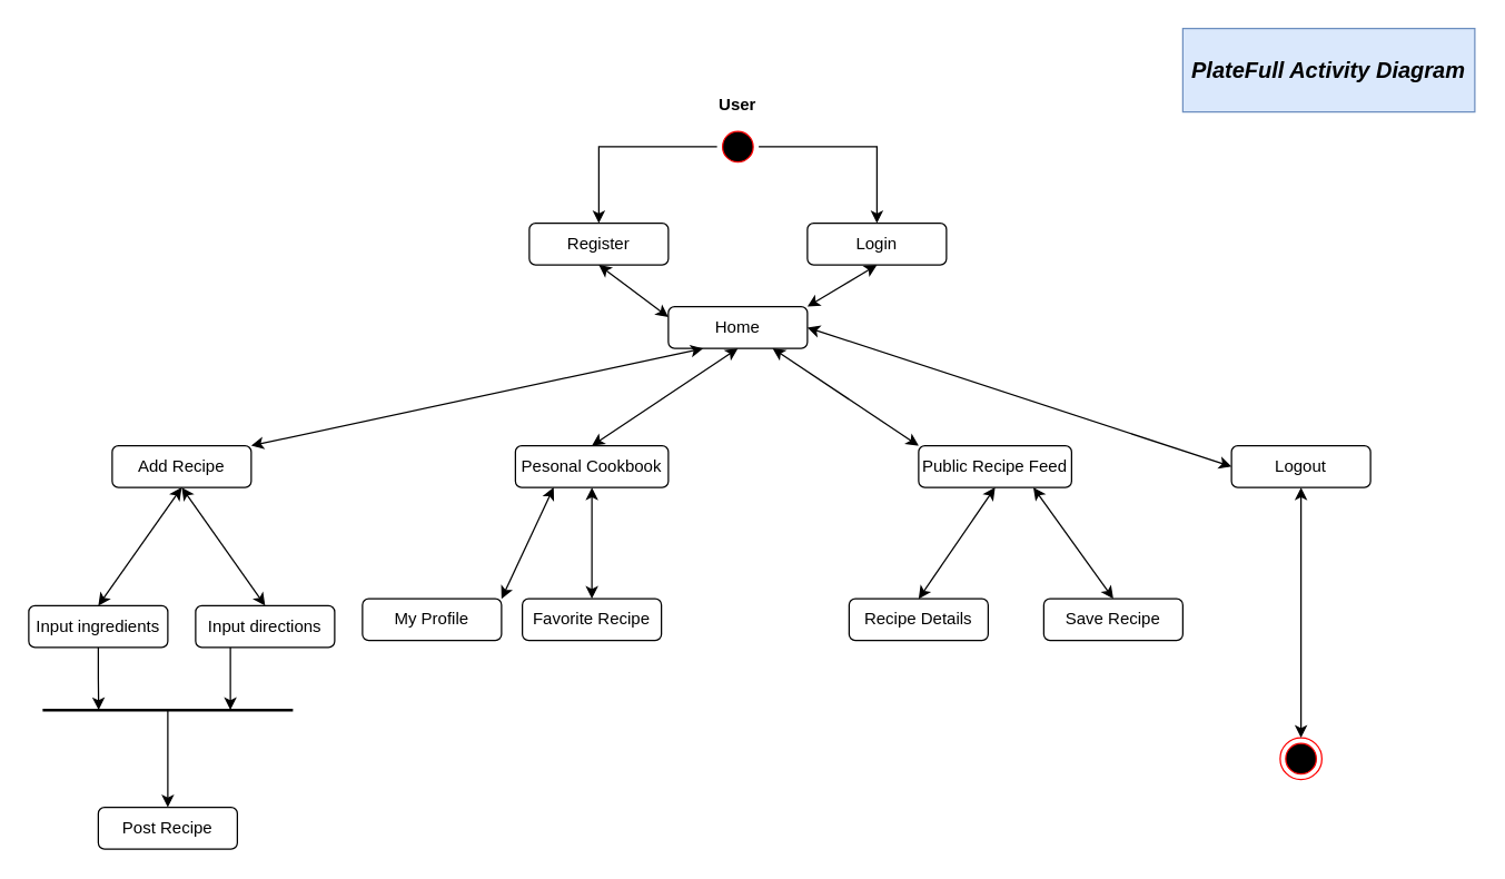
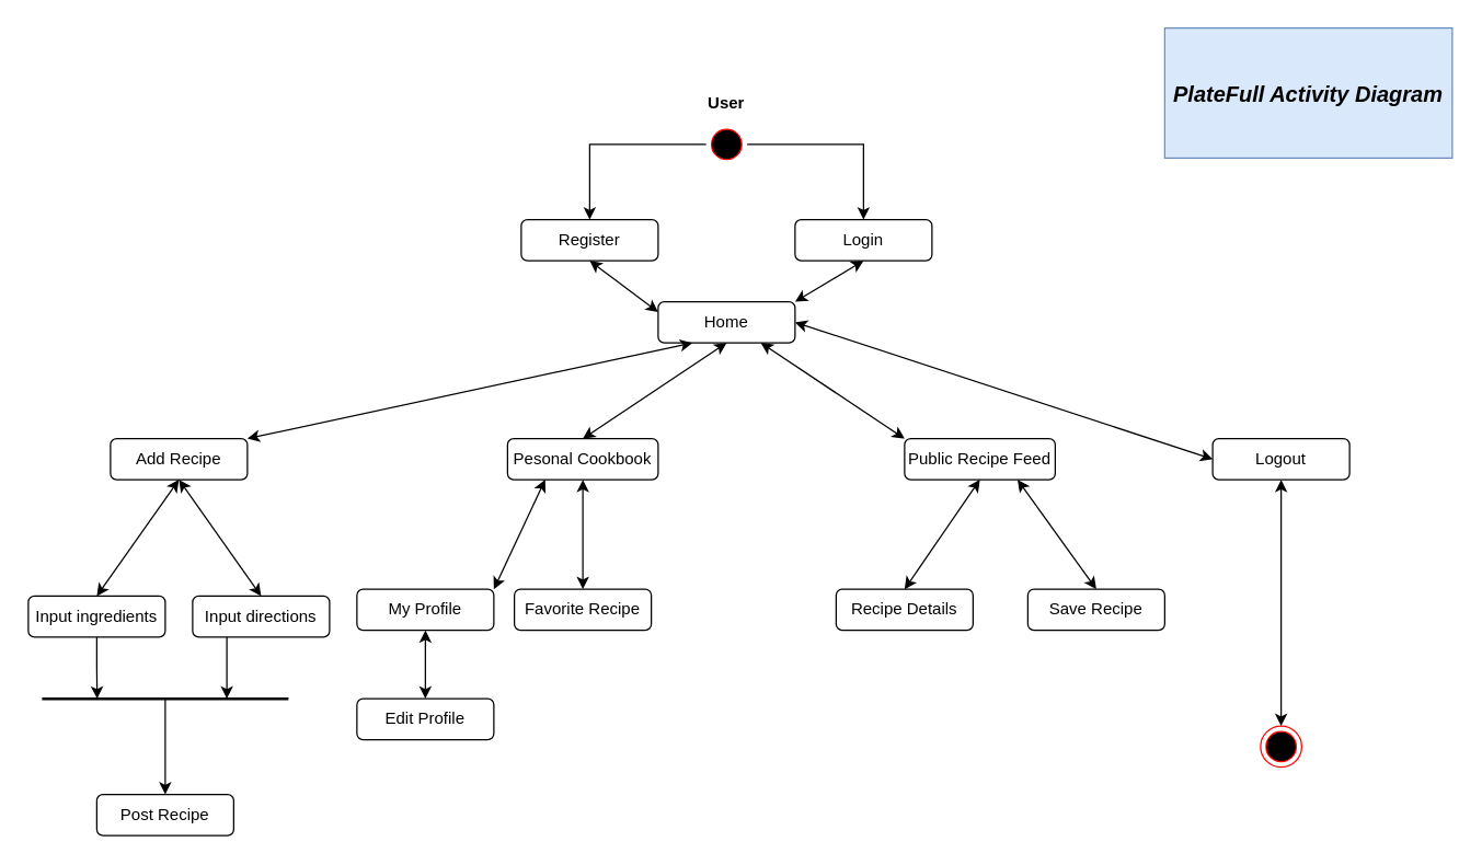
  <mxCell id="0" />
  <mxCell id="1" parent="0" />
  <mxCell id="2" style="edgeStyle=orthogonalEdgeStyle;rounded=0;orthogonalLoop=1;jettySize=auto;html=1;exitX=0.5;exitY=1;exitDx=0;exitDy=0;" parent="1" source="3" edge="1"><mxGeometry relative="1" as="geometry"><mxPoint x="430.043" y="190.391" as="targetPoint" /></mxGeometry></mxCell>
  <mxCell id="3" value="Register" style="rounded=1;whiteSpace=wrap;html=1;" parent="1" vertex="1"><mxGeometry x="380" y="160" width="100" height="30" as="geometry" /></mxCell>
  <mxCell id="4" value="Login" style="rounded=1;whiteSpace=wrap;html=1;" parent="1" vertex="1"><mxGeometry x="580" y="160" width="100" height="30" as="geometry" /></mxCell>
  <mxCell id="5" value="Home" style="rounded=1;whiteSpace=wrap;html=1;" parent="1" vertex="1"><mxGeometry x="480" y="220" width="100" height="30" as="geometry" /></mxCell>
  <mxCell id="6" value="Add Recipe" style="rounded=1;whiteSpace=wrap;html=1;" parent="1" vertex="1"><mxGeometry x="80" y="320" width="100" height="30" as="geometry" /></mxCell>
  <mxCell id="7" value="Pesonal Cookbook" style="rounded=1;whiteSpace=wrap;html=1;" parent="1" vertex="1"><mxGeometry x="370" y="320" width="110" height="30" as="geometry" /></mxCell>
  <mxCell id="8" value="Public Recipe Feed" style="rounded=1;whiteSpace=wrap;html=1;" parent="1" vertex="1"><mxGeometry x="660" y="320" width="110" height="30" as="geometry" /></mxCell>
  <mxCell id="9" value="My Profile" style="rounded=1;whiteSpace=wrap;html=1;" parent="1" vertex="1"><mxGeometry x="260" y="430" width="100" height="30" as="geometry" /></mxCell>
  <mxCell id="10" value="Favorite Recipe" style="rounded=1;whiteSpace=wrap;html=1;" parent="1" vertex="1"><mxGeometry x="375" y="430" width="100" height="30" as="geometry" /></mxCell>
  <mxCell id="11" value="&lt;b&gt;User&lt;/b&gt;" style="text;html=1;strokeColor=none;fillColor=none;align=center;verticalAlign=middle;whiteSpace=wrap;rounded=0;" parent="1" vertex="1"><mxGeometry x="500" y="60" width="60" height="30" as="geometry" /></mxCell>
  <mxCell id="12" value="Recipe Details" style="rounded=1;whiteSpace=wrap;html=1;" parent="1" vertex="1"><mxGeometry x="610" y="430" width="100" height="30" as="geometry" /></mxCell>
  <mxCell id="13" value="" style="endArrow=classic;startArrow=classic;html=1;rounded=0;exitX=0.5;exitY=1;exitDx=0;exitDy=0;entryX=0;entryY=0.25;entryDx=0;entryDy=0;" parent="1" source="3" target="5" edge="1"><mxGeometry width="50" height="50" relative="1" as="geometry"><mxPoint x="540" y="380" as="sourcePoint" /><mxPoint x="590" y="330" as="targetPoint" /></mxGeometry></mxCell>
  <mxCell id="14" value="" style="endArrow=classic;startArrow=classic;html=1;rounded=0;entryX=0.5;entryY=1;entryDx=0;entryDy=0;exitX=1;exitY=0;exitDx=0;exitDy=0;" parent="1" source="5" target="4" edge="1"><mxGeometry width="50" height="50" relative="1" as="geometry"><mxPoint x="540" y="380" as="sourcePoint" /><mxPoint x="590" y="330" as="targetPoint" /></mxGeometry></mxCell>
  <mxCell id="15" value="" style="endArrow=classic;startArrow=classic;html=1;rounded=0;exitX=0.25;exitY=1;exitDx=0;exitDy=0;entryX=1;entryY=0;entryDx=0;entryDy=0;" parent="1" source="5" target="6" edge="1"><mxGeometry width="50" height="50" relative="1" as="geometry"><mxPoint x="540" y="380" as="sourcePoint" /><mxPoint x="590" y="330" as="targetPoint" /></mxGeometry></mxCell>
  <mxCell id="16" value="" style="endArrow=classic;startArrow=classic;html=1;rounded=0;exitX=0.5;exitY=0;exitDx=0;exitDy=0;entryX=0.5;entryY=1;entryDx=0;entryDy=0;" parent="1" source="7" target="5" edge="1"><mxGeometry width="50" height="50" relative="1" as="geometry"><mxPoint x="540" y="390" as="sourcePoint" /><mxPoint x="590" y="340" as="targetPoint" /></mxGeometry></mxCell>
  <mxCell id="17" value="" style="endArrow=classic;startArrow=classic;html=1;rounded=0;exitX=0;exitY=0;exitDx=0;exitDy=0;entryX=0.75;entryY=1;entryDx=0;entryDy=0;" parent="1" source="8" target="5" edge="1"><mxGeometry width="50" height="50" relative="1" as="geometry"><mxPoint x="540" y="390" as="sourcePoint" /><mxPoint x="590" y="340" as="targetPoint" /></mxGeometry></mxCell>
  <mxCell id="18" value="" style="endArrow=classic;startArrow=classic;html=1;rounded=0;exitX=1;exitY=0;exitDx=0;exitDy=0;entryX=0.25;entryY=1;entryDx=0;entryDy=0;" parent="1" source="9" target="7" edge="1"><mxGeometry width="50" height="50" relative="1" as="geometry"><mxPoint x="540" y="390" as="sourcePoint" /><mxPoint x="590" y="340" as="targetPoint" /></mxGeometry></mxCell>
  <mxCell id="19" value="" style="endArrow=classic;startArrow=classic;html=1;rounded=0;exitX=0.5;exitY=0;exitDx=0;exitDy=0;entryX=0.5;entryY=1;entryDx=0;entryDy=0;" parent="1" source="10" target="7" edge="1"><mxGeometry width="50" height="50" relative="1" as="geometry"><mxPoint x="570" y="380" as="sourcePoint" /><mxPoint x="620" y="330" as="targetPoint" /></mxGeometry></mxCell>
  <mxCell id="20" value="" style="endArrow=classic;startArrow=classic;html=1;rounded=0;entryX=0.5;entryY=0;entryDx=0;entryDy=0;exitX=0.5;exitY=1;exitDx=0;exitDy=0;" parent="1" source="8" target="12" edge="1"><mxGeometry width="50" height="50" relative="1" as="geometry"><mxPoint x="570" y="380" as="sourcePoint" /><mxPoint x="620" y="330" as="targetPoint" /></mxGeometry></mxCell>
  <mxCell id="21" value="Save Recipe" style="rounded=1;whiteSpace=wrap;html=1;" parent="1" vertex="1"><mxGeometry x="750" y="430" width="100" height="30" as="geometry" /></mxCell>
  <mxCell id="22" value="" style="endArrow=classic;startArrow=classic;html=1;rounded=0;entryX=0.5;entryY=0;entryDx=0;entryDy=0;exitX=0.75;exitY=1;exitDx=0;exitDy=0;" parent="1" source="8" target="21" edge="1"><mxGeometry width="50" height="50" relative="1" as="geometry"><mxPoint x="895" y="350" as="sourcePoint" /><mxPoint x="830" y="440" as="targetPoint" /></mxGeometry></mxCell>
  <mxCell id="23" style="edgeStyle=orthogonalEdgeStyle;rounded=0;orthogonalLoop=1;jettySize=auto;html=1;exitX=1;exitY=0.5;exitDx=0;exitDy=0;" parent="1" source="25" target="4" edge="1"><mxGeometry relative="1" as="geometry" /></mxCell>
  <mxCell id="24" style="edgeStyle=orthogonalEdgeStyle;rounded=0;orthogonalLoop=1;jettySize=auto;html=1;exitX=0;exitY=0.5;exitDx=0;exitDy=0;entryX=0.5;entryY=0;entryDx=0;entryDy=0;" parent="1" source="25" target="3" edge="1"><mxGeometry relative="1" as="geometry" /></mxCell>
  <mxCell id="25" value="" style="ellipse;html=1;shape=startState;fillColor=#000000;strokeColor=#ff0000;" parent="1" vertex="1"><mxGeometry x="515" y="90" width="30" height="30" as="geometry" /></mxCell>
  <mxCell id="26" style="edgeStyle=orthogonalEdgeStyle;rounded=0;orthogonalLoop=1;jettySize=auto;html=1;exitX=0.5;exitY=1;exitDx=0;exitDy=0;" parent="1" source="27" edge="1"><mxGeometry relative="1" as="geometry"><mxPoint x="70.263" y="510" as="targetPoint" /></mxGeometry></mxCell>
  <mxCell id="27" value="Input ingredients" style="rounded=1;whiteSpace=wrap;html=1;" parent="1" vertex="1"><mxGeometry x="20" y="435" width="100" height="30" as="geometry" /></mxCell>
  <mxCell id="28" value="" style="endArrow=classic;startArrow=classic;html=1;rounded=0;exitX=0.5;exitY=0;exitDx=0;exitDy=0;entryX=0.5;entryY=1;entryDx=0;entryDy=0;" parent="1" source="27" target="6" edge="1"><mxGeometry width="50" height="50" relative="1" as="geometry"><mxPoint x="450" y="440" as="sourcePoint" /><mxPoint x="513" y="360" as="targetPoint" /></mxGeometry></mxCell>
+ <mxCell id="29" value="Edit Profile" style="rounded=1;whiteSpace=wrap;html=1;" parent="1" vertex="1"><mxGeometry x="260" y="510" width="100" height="30" as="geometry" /></mxCell>
+ <mxCell id="30" value="" style="endArrow=classic;startArrow=classic;html=1;rounded=0;exitX=0.5;exitY=0;exitDx=0;exitDy=0;entryX=0.5;entryY=1;entryDx=0;entryDy=0;" parent="1" source="29" target="9" edge="1"><mxGeometry width="50" height="50" relative="1" as="geometry"><mxPoint x="450" y="440" as="sourcePoint" /><mxPoint x="513" y="360" as="targetPoint" /></mxGeometry></mxCell>
  <mxCell id="31" value="Logout" style="rounded=1;whiteSpace=wrap;html=1;" parent="1" vertex="1"><mxGeometry x="885" y="320" width="100" height="30" as="geometry" /></mxCell>
  <mxCell id="32" value="" style="ellipse;html=1;shape=endState;fillColor=#000000;strokeColor=#ff0000;" parent="1" vertex="1"><mxGeometry x="920" y="530" width="30" height="30" as="geometry" /></mxCell>
  <mxCell id="33" value="" style="endArrow=classic;startArrow=classic;html=1;rounded=0;exitX=0;exitY=0.5;exitDx=0;exitDy=0;entryX=1;entryY=0.5;entryDx=0;entryDy=0;" parent="1" source="31" target="5" edge="1"><mxGeometry width="50" height="50" relative="1" as="geometry"><mxPoint x="840" y="330" as="sourcePoint" /><mxPoint x="565" y="260" as="targetPoint" /></mxGeometry></mxCell>
  <mxCell id="34" value="" style="endArrow=classic;startArrow=classic;html=1;rounded=0;exitX=0.5;exitY=0;exitDx=0;exitDy=0;entryX=0.5;entryY=1;entryDx=0;entryDy=0;" parent="1" source="32" target="31" edge="1"><mxGeometry width="50" height="50" relative="1" as="geometry"><mxPoint x="560" y="360" as="sourcePoint" /><mxPoint x="610" y="310" as="targetPoint" /></mxGeometry></mxCell>
  <mxCell id="35" value="" style="endArrow=none;html=1;rounded=0;strokeWidth=2;" parent="1" edge="1"><mxGeometry width="50" height="50" relative="1" as="geometry"><mxPoint x="30" y="510" as="sourcePoint" /><mxPoint x="210" y="510" as="targetPoint" /></mxGeometry></mxCell>
  <mxCell id="36" value="Post Recipe" style="rounded=1;whiteSpace=wrap;html=1;" parent="1" vertex="1"><mxGeometry x="70" y="580" width="100" height="30" as="geometry" /></mxCell>
  <mxCell id="37" style="edgeStyle=orthogonalEdgeStyle;rounded=0;orthogonalLoop=1;jettySize=auto;html=1;exitX=0.25;exitY=1;exitDx=0;exitDy=0;" parent="1" source="38" edge="1"><mxGeometry relative="1" as="geometry"><mxPoint x="165" y="510" as="targetPoint" /></mxGeometry></mxCell>
  <mxCell id="38" value="Input directions" style="rounded=1;whiteSpace=wrap;html=1;" parent="1" vertex="1"><mxGeometry x="140" y="435" width="100" height="30" as="geometry" /></mxCell>
  <mxCell id="39" value="" style="endArrow=classic;html=1;rounded=0;entryX=0.5;entryY=0;entryDx=0;entryDy=0;" parent="1" target="36" edge="1"><mxGeometry width="50" height="50" relative="1" as="geometry"><mxPoint x="120" y="510" as="sourcePoint" /><mxPoint x="550" y="500" as="targetPoint" /></mxGeometry></mxCell>
  <mxCell id="40" value="" style="endArrow=classic;startArrow=classic;html=1;rounded=0;entryX=0.5;entryY=0;entryDx=0;entryDy=0;" parent="1" target="38" edge="1"><mxGeometry width="50" height="50" relative="1" as="geometry"><mxPoint x="130" y="350" as="sourcePoint" /><mxPoint x="550" y="500" as="targetPoint" /></mxGeometry></mxCell>
- <mxCell id="41" value="&lt;font size=&quot;1&quot; style=&quot;&quot;&gt;&lt;b style=&quot;&quot;&gt;&lt;i style=&quot;font-size: 16px;&quot;&gt;PlateFull Activity Diagram&lt;/i&gt;&lt;/b&gt;&lt;/font&gt;" style="rounded=0;whiteSpace=wrap;html=1;fillColor=#dae8fc;strokeColor=#6c8ebf;" vertex="1" parent="1"><mxGeometry x="850" y="20" width="210" height="60" as="geometry" /></mxCell>
+ <mxCell id="41" value="&lt;font size=&quot;1&quot; style=&quot;&quot;&gt;&lt;b style=&quot;&quot;&gt;&lt;i style=&quot;font-size: 16px;&quot;&gt;PlateFull Activity Diagram&lt;/i&gt;&lt;/b&gt;&lt;/font&gt;" style="rounded=0;whiteSpace=wrap;html=1;fillColor=#dae8fc;strokeColor=#6c8ebf;" vertex="1" parent="1"><mxGeometry x="850" y="20" width="210" height="95" as="geometry" /></mxCell>
